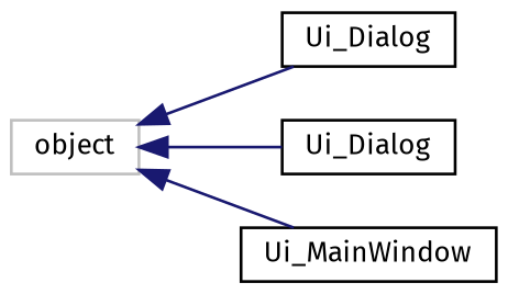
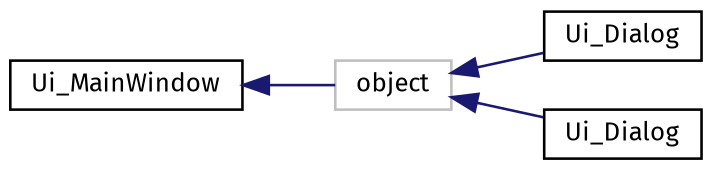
  digraph {
    rankdir=LR
    fontname="Fira Sans"
    node [color=black fillcolor=white fontname="Fira Sans" fontsize=10 shape=record style=filled]
    edge [color=midnightblue dir=back fontname="Fira Sans" fontsize=10 labelfontname=Helvetica labelfontsize=10 style=solid]
    n1 [color=grey75 height=0.2 label=object width=0.4]
    n2 [height=0.2 label=Ui_Dialog width=0.4]
    n3 [height=0.2 label=Ui_Dialog width=0.4]
    n4 [height=0.2 label=Ui_MainWindow width=0.4]
    n1 -> n2
    n1 -> n3
-   n1 -> n4
+   n4 -> n1
  }
